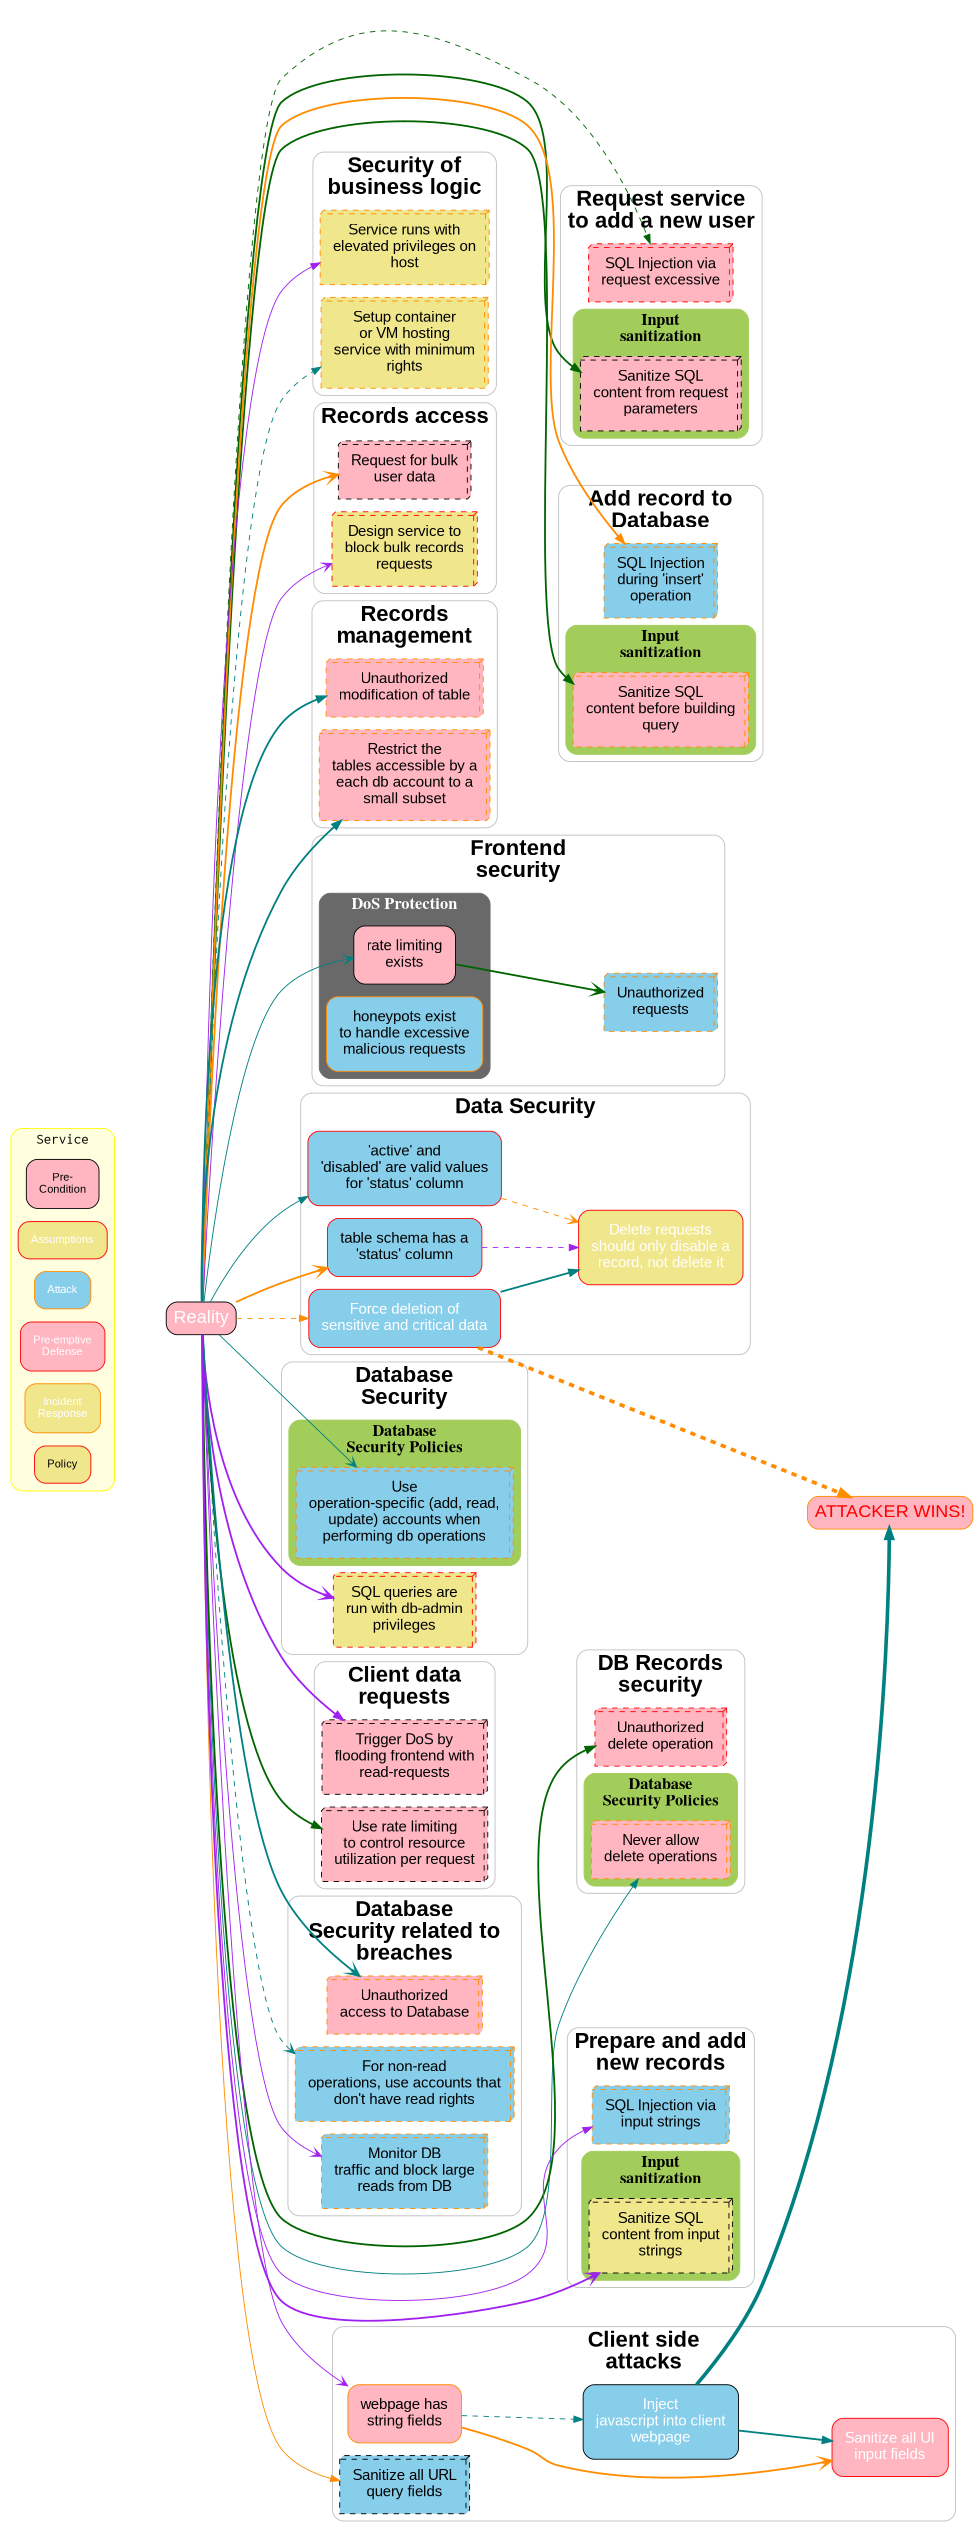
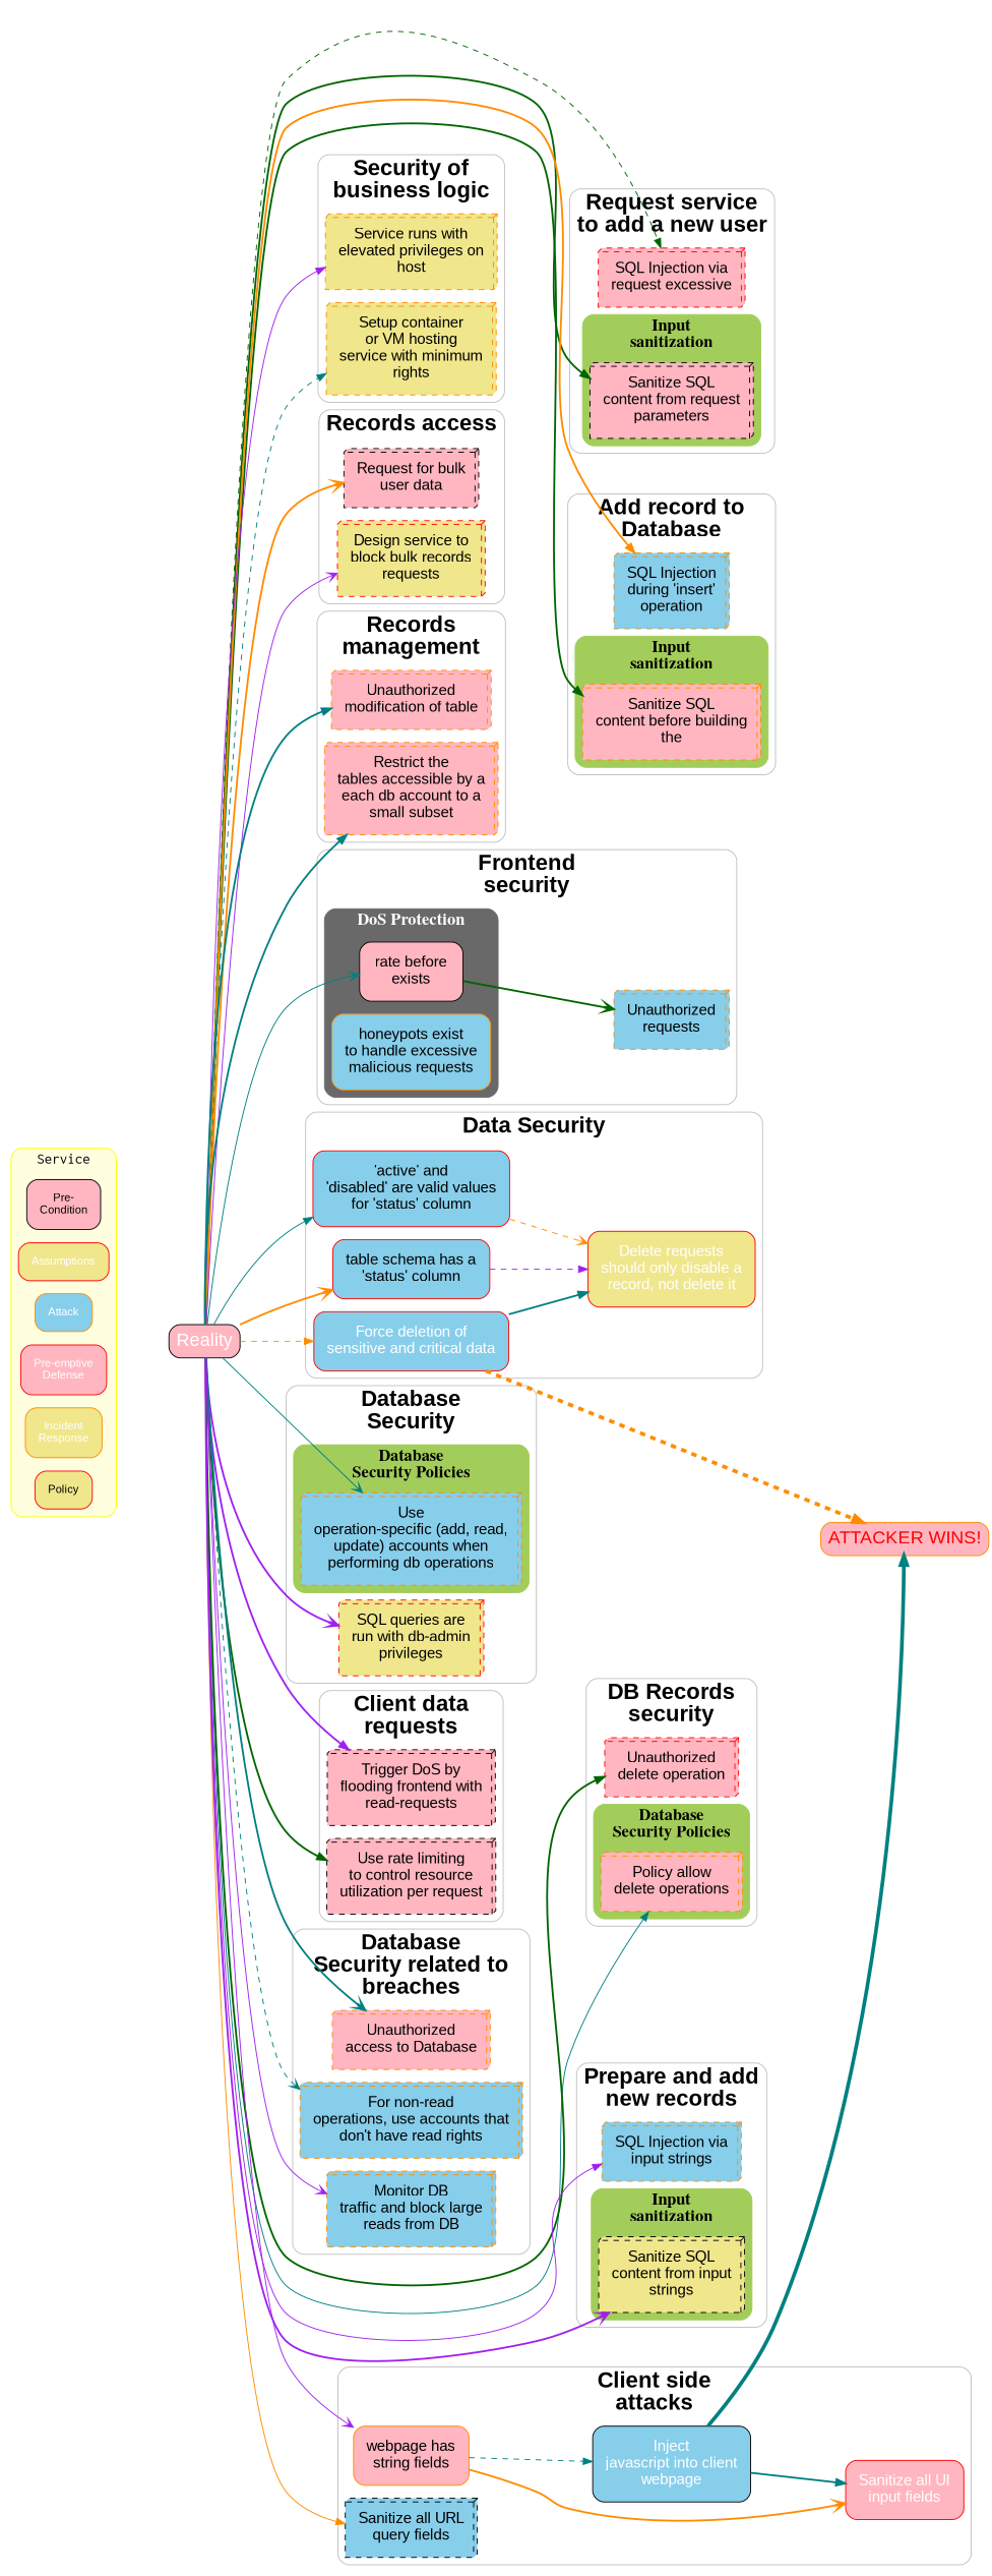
  digraph {
    compound=true
    nodesep=0.2
    rankdir=LR
    ranksep=0.9
    splines=true
    style="filled, rounded"
    node [color=darkorange fillcolor=lightpink fontcolor=black fontname=Arial fontsize=16 margin=0.2 shape=box3d style="filled, dashed"]
    edge [style=invis arrowhead=normal]
    n1 [color=black label="Sanitize SQL\ncontent from request\nparameters"]
    n2 [color=red label="SQL Injection via\nrequest excessive"]
-   n3 [label="Sanitize SQL\ncontent before building\nquery"]
+   n3 [label="Sanitize SQL\ncontent before building\nthe"]
    n4 [fillcolor=skyblue label="SQL Injection\nduring 'insert'\noperation"]
    n5 [fillcolor=khaki label="Service runs with\nelevated privileges on\nhost"]
    n6 [fillcolor=khaki label="Setup container\nor VM hosting\nservice with minimum\nrights"]
    n7 [color=black label="Request for bulk\nuser data"]
    n8 [color=red fillcolor=khaki label="Design service to\nblock bulk records\nrequests"]
    n9 [label="Unauthorized\nmodification of table"]
    n10 [label="Restrict the\ntables accessible by a\neach db account to a\nsmall subset"]
-   n11 [color=black label="rate limiting\nexists" shape=box style="filled, rounded"]
+   n11 [color=black label="rate before\nexists" shape=box style="filled, rounded"]
    n12 [fillcolor=skyblue label="honeypots exist\nto handle excessive\nmalicious requests" shape=box style="filled, rounded"]
    n13 [fillcolor=skyblue label="Unauthorized\nrequests"]
    n14 [fillcolor=skyblue label="Use\noperation-specific (add, read,\nupdate) accounts when\nperforming db operations"]
    n15 [color=red fillcolor=khaki label="SQL queries are\nrun with db-admin\nprivileges"]
    n16 [color=red fillcolor=skyblue label="'active' and\n'disabled' are valid values\nfor 'status' column" shape=box style="filled, rounded"]
    n17 [color=red fillcolor=skyblue label="table schema has a\n'status' column" shape=box style="filled, rounded"]
    n18 [color=red fillcolor=skyblue fontcolor=white label="Force deletion of\nsensitive and critical data" shape=box style="filled, rounded"]
    n19 [color=red fillcolor=khaki fontcolor=white label="Delete requests\nshould only disable a\nrecord, not delete it" shape=box style="filled, rounded"]
    n20 [color=black label="Trigger DoS by\nflooding frontend with\nread-requests"]
    n21 [color=black label="Use rate limiting\nto control resource\nutilization per request"]
    n22 [label="Unauthorized\naccess to Database"]
    n23 [fillcolor=skyblue label="For non-read\noperations, use accounts that\ndon't have read rights"]
    n24 [fillcolor=skyblue label="Monitor DB\ntraffic and block large\nreads from DB"]
-   n25 [label="Never allow\ndelete operations"]
+   n25 [label="Policy allow\ndelete operations"]
    n26 [color=red label="Unauthorized\ndelete operation"]
    n27 [label="webpage has\nstring fields" shape=box style="filled, rounded"]
    n28 [color=black fillcolor=skyblue fontcolor=white label="Inject\njavascript into client\nwebpage" shape=box style="filled, rounded"]
    n29 [color=red fontcolor=white label="Sanitize all UI\ninput fields" shape=box style="filled, rounded"]
    n30 [color=black fillcolor=skyblue label="Sanitize all URL\nquery fields"]
    n31 [color=black fillcolor=khaki label="Sanitize SQL\ncontent from input\nstrings"]
    n32 [fillcolor=skyblue label="SQL Injection via\ninput strings"]
    n33 [color=black fontsize=12 label="Pre-\nCondition" shape=box style="filled, rounded"]
    n34 [color=red fillcolor=khaki fontcolor=white fontsize=12 label=Assumptions shape=box style="filled, rounded"]
    n35 [fillcolor=skyblue fontcolor=white fontsize=12 label=Attack shape=box style="filled, rounded"]
    n36 [color=red fontcolor=white fontsize=12 label="Pre-emptive\nDefense" shape=box style="filled, rounded"]
    n37 [fillcolor=khaki fontcolor=white fontsize=12 label="Incident\nResponse" shape=box style="filled, rounded"]
    n38 [color=red fillcolor=khaki fontsize=12 label=Policy shape=box style="filled, rounded"]
    n39 [fontcolor=red fontsize=20 label="ATTACKER WINS!" shape=box style="filled, rounded" margin=""]
    n40 [color=black fontcolor=white fontsize=20 label=Reality shape=box style="filled, rounded" margin=""]
    subgraph cluster_1 {
      color=gray
      fillcolor=transparent
      fontcolor=black
      fontname=Arial
      fontsize=24
      label=<<B>Request service<br></br>to add a new user</B>>
      n2
      subgraph sub_2 {
        color=gray
        fillcolor=transparent
        fontcolor=black
        fontname=Arial
        fontsize=24
        label=<<B>Request service<br></br>to add a new user</B>>
        rank=same
      }
      subgraph cluster_3 {
        color=darkolivegreen3
        fillcolor=darkolivegreen3
        fontcolor=black
        fontname=Times
        fontsize=18
        label=<<B>Input<br></br>sanitization</B>>
        n1
        subgraph sub_4 {
          color=darkolivegreen3
          fillcolor=darkolivegreen3
          fontcolor=black
          fontname=Times
          fontsize=18
          label=<<B>Input<br></br>sanitization</B>>
          rank=same
        }
      }
    }
    subgraph cluster_5 {
      color=gray
      fillcolor=transparent
      fontcolor=black
      fontname=Arial
      fontsize=24
      label=<<B>Add record to<br></br>Database</B>>
      n4
      subgraph sub_6 {
        color=gray
        fillcolor=transparent
        fontcolor=black
        fontname=Arial
        fontsize=24
        label=<<B>Add record to<br></br>Database</B>>
        rank=same
      }
      subgraph cluster_7 {
        color=darkolivegreen3
        fillcolor=darkolivegreen3
        fontcolor=black
        fontname=Times
        fontsize=18
        label=<<B>Input<br></br>sanitization</B>>
        n3
        subgraph sub_8 {
          color=darkolivegreen3
          fillcolor=darkolivegreen3
          fontcolor=black
          fontname=Times
          fontsize=18
          label=<<B>Input<br></br>sanitization</B>>
          rank=same
        }
      }
    }
    subgraph cluster_9 {
      color=gray
      fillcolor=transparent
      fontcolor=black
      fontname=Arial
      fontsize=24
      label=<<B>Security of<br></br>business logic</B>>
      n5
      n6
      subgraph sub_10 {
        color=gray
        fillcolor=transparent
        fontcolor=black
        fontname=Arial
        fontsize=24
        label=<<B>Security of<br></br>business logic</B>>
        rank=same
      }
    }
    subgraph cluster_11 {
      color=gray
      fillcolor=transparent
      fontcolor=black
      fontname=Arial
      fontsize=24
      label=<<B>Records access</B>>
      n7
      n8
      subgraph sub_12 {
        color=gray
        fillcolor=transparent
        fontcolor=black
        fontname=Arial
        fontsize=24
        label=<<B>Records access</B>>
        rank=same
      }
    }
    subgraph cluster_13 {
      color=gray
      fillcolor=transparent
      fontcolor=black
      fontname=Arial
      fontsize=24
      label=<<B>Records<br></br>management</B>>
      n9
      n10
      subgraph sub_14 {
        color=gray
        fillcolor=transparent
        fontcolor=black
        fontname=Arial
        fontsize=24
        label=<<B>Records<br></br>management</B>>
        rank=same
      }
    }
    subgraph cluster_15 {
      color=gray
      fillcolor=transparent
      fontcolor=black
      fontname=Arial
      fontsize=24
      label=<<B>Frontend<br></br>security</B>>
      n13
      subgraph sub_16 {
        color=gray
        fillcolor=transparent
        fontcolor=black
        fontname=Arial
        fontsize=24
        label=<<B>Frontend<br></br>security</B>>
        rank=same
      }
      subgraph cluster_17 {
        color=dimgray
        fillcolor=dimgray
        fontcolor=white
        fontname=Times
        fontsize=18
        label=<<B>DoS Protection</B>>
        subgraph sub_18 {
          color=dimgray
          fillcolor=dimgray
          fontcolor=white
          fontname=Times
          fontsize=18
          label=<<B>DoS Protection</B>>
          rank=same
          n11
          n12
        }
      }
    }
    subgraph cluster_19 {
      color=gray
      fillcolor=transparent
      fontcolor=black
      fontname=Arial
      fontsize=24
      label=<<B>Database<br></br>Security</B>>
      n15
      subgraph sub_20 {
        color=gray
        fillcolor=transparent
        fontcolor=black
        fontname=Arial
        fontsize=24
        label=<<B>Database<br></br>Security</B>>
        rank=same
      }
      subgraph cluster_21 {
        color=darkolivegreen3
        fillcolor=darkolivegreen3
        fontcolor=black
        fontname=Times
        fontsize=18
        label=<<B>Database<br></br>Security Policies</B>>
        n14
        subgraph sub_22 {
          color=darkolivegreen3
          fillcolor=darkolivegreen3
          fontcolor=black
          fontname=Times
          fontsize=18
          label=<<B>Database<br></br>Security Policies</B>>
          rank=same
        }
      }
    }
    subgraph cluster_23 {
      color=gray
      fillcolor=transparent
      fontcolor=black
      fontname=Arial
      fontsize=24
      label=<<B>Data Security</B>>
      n18
      n19
      subgraph sub_24 {
        color=gray
        fillcolor=transparent
        fontcolor=black
        fontname=Arial
        fontsize=24
        label=<<B>Data Security</B>>
        rank=same
        n16
        n17
      }
    }
    subgraph cluster_25 {
      color=gray
      fillcolor=transparent
      fontcolor=black
      fontname=Arial
      fontsize=24
      label=<<B>Client data<br></br>requests</B>>
      n20
      n21
      subgraph sub_26 {
        color=gray
        fillcolor=transparent
        fontcolor=black
        fontname=Arial
        fontsize=24
        label=<<B>Client data<br></br>requests</B>>
        rank=same
      }
    }
    subgraph cluster_27 {
      color=gray
      fillcolor=transparent
      fontcolor=black
      fontname=Arial
      fontsize=24
      label=<<B>Database<br></br>Security related to<br></br>breaches</B>>
      n22
      n23
      n24
      subgraph sub_28 {
        color=gray
        fillcolor=transparent
        fontcolor=black
        fontname=Arial
        fontsize=24
        label=<<B>Database<br></br>Security related to<br></br>breaches</B>>
        rank=same
      }
    }
    subgraph cluster_29 {
      color=gray
      fillcolor=transparent
      fontcolor=black
      fontname=Arial
      fontsize=24
      label=<<B>DB Records<br></br>security</B>>
      n26
      subgraph sub_30 {
        color=gray
        fillcolor=transparent
        fontcolor=black
        fontname=Arial
        fontsize=24
        label=<<B>DB Records<br></br>security</B>>
        rank=same
      }
      subgraph cluster_31 {
        color=darkolivegreen3
        fillcolor=darkolivegreen3
        fontcolor=black
        fontname=Times
        fontsize=18
        label=<<B>Database<br></br>Security Policies</B>>
        n25
        subgraph sub_32 {
          color=darkolivegreen3
          fillcolor=darkolivegreen3
          fontcolor=black
          fontname=Times
          fontsize=18
          label=<<B>Database<br></br>Security Policies</B>>
          rank=same
        }
      }
    }
    subgraph cluster_33 {
      color=gray
      fillcolor=transparent
      fontcolor=black
      fontname=Arial
      fontsize=24
      label=<<B>Client side<br></br>attacks</B>>
      n28
      n29
      n30
      subgraph sub_34 {
        color=gray
        fillcolor=transparent
        fontcolor=black
        fontname=Arial
        fontsize=24
        label=<<B>Client side<br></br>attacks</B>>
        rank=same
        n27
      }
    }
    subgraph cluster_35 {
      color=gray
      fillcolor=transparent
      fontcolor=black
      fontname=Arial
      fontsize=24
      label=<<B>Prepare and add<br></br>new records</B>>
      n32
      subgraph sub_36 {
        color=gray
        fillcolor=transparent
        fontcolor=black
        fontname=Arial
        fontsize=24
        label=<<B>Prepare and add<br></br>new records</B>>
        rank=same
      }
      subgraph cluster_37 {
        color=darkolivegreen3
        fillcolor=darkolivegreen3
        fontcolor=black
        fontname=Times
        fontsize=18
        label=<<B>Input<br></br>sanitization</B>>
        n31
        subgraph sub_38 {
          color=darkolivegreen3
          fillcolor=darkolivegreen3
          fontcolor=black
          fontname=Times
          fontsize=18
          label=<<B>Input<br></br>sanitization</B>>
          rank=same
        }
      }
    }
    subgraph cluster_39 {
      color=yellow
      fillcolor=lightyellow
      fontname=Courier
      fontsize=16
      label=Service
      nodesep=0.1
      ranksep=0.2
      n33
      n34
      n35
      n36
      n37
      n38
    }
    n1 -> n39 [arrowhead=""]
    n2 -> n39 [arrowhead=""]
    n3 -> n39 [arrowhead=""]
    n4 -> n39 [arrowhead=""]
    n11 -> n13 [arrowhead=vee color=darkgreen style=bold]
    n13 -> n39 [arrowhead=""]
    n14 -> n39 [arrowhead=""]
    n15 -> n39 [arrowhead=""]
    n16 -> n19 [arrowhead=vee color=darkorange style=dashed]
    n17 -> n19 [color=purple style=dashed]
    n18 -> n19 [color=teal style=bold]
    n18 -> n39 [color=darkorange penwidth=4 style=dashed]
    n25 -> n39 [arrowhead=""]
    n26 -> n39 [arrowhead=""]
    n27 -> n28 [color=teal style=dashed]
    n27 -> n29 [arrowhead=vee color=darkorange style=bold]
    n28 -> n29 [color=teal style=bold]
    n28 -> n39 [color=teal penwidth=4 style=solid]
    n31 -> n39 [arrowhead=""]
    n32 -> n39 [arrowhead=""]
    n33 -> n40 [arrowhead=""]
    n34 -> n40 [arrowhead=""]
    n35 -> n40 [arrowhead=""]
    n36 -> n40 [arrowhead=""]
    n37 -> n40 [arrowhead=""]
    n38 -> n40 [arrowhead=""]
    n40 -> n1 [color=darkgreen style=bold]
    n40 -> n2 [color=darkgreen style=dashed]
    n40 -> n3 [color=darkgreen style=bold]
    n40 -> n4 [color=darkorange style=bold]
    n40 -> n5 [color=purple style=solid]
    n40 -> n6 [color=teal style=dashed]
    n40 -> n7 [arrowhead=vee color=darkorange style=bold]
    n40 -> n8 [arrowhead=vee color=purple style=solid]
    n40 -> n9 [color=teal style=bold]
    n40 -> n10 [color=teal style=bold]
    n40 -> n11 [arrowhead=vee color=teal style=solid]
    n40 -> n14 [arrowhead=vee color=teal style=solid]
    n40 -> n15 [arrowhead=vee color=purple style=bold]
    n40 -> n16 [color=teal style=solid]
    n40 -> n17 [arrowhead=vee color=darkorange style=bold]
    n40 -> n18 [color=darkorange style=dashed]
    n40 -> n20 [color=purple style=bold]
    n40 -> n21 [color=darkgreen style=bold]
    n40 -> n22 [arrowhead=vee color=teal style=bold]
    n40 -> n23 [arrowhead=vee color=teal style=dashed]
    n40 -> n24 [arrowhead=vee color=purple style=solid]
    n40 -> n25 [color=teal style=solid]
    n40 -> n26 [color=darkgreen style=bold]
    n40 -> n27 [arrowhead=vee color=purple style=solid]
    n40 -> n30 [color=darkorange style=solid]
    n40 -> n31 [arrowhead=vee color=purple style=bold]
    n40 -> n32 [color=purple style=solid]
  }
